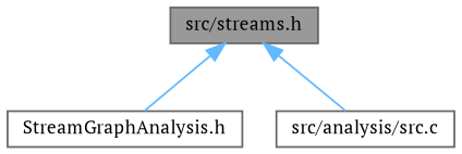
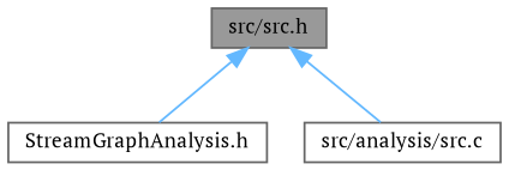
  digraph {
    fontname="PT Serif"
    node [color=grey40 fillcolor=white fontname="PT Serif" fontsize=10 shape=box style=filled]
    edge [color=steelblue1 dir=back fontname="PT Serif" fontsize=10 labelfontname=Helvetica labelfontsize=10 style=solid]
-   n1 [color=gray40 fillcolor=grey60 fontcolor=black height=0.2 label="src/streams.h" width=0.4]
+   n1 [color=gray40 fillcolor=grey60 fontcolor=black height=0.2 label="src/src.h" width=0.4]
    n2 [height=0.2 label="StreamGraphAnalysis.h" width=0.4]
    n3 [height=0.2 label="src/analysis/src.c" width=0.4]
    n1 -> n2
    n1 -> n3
  }
